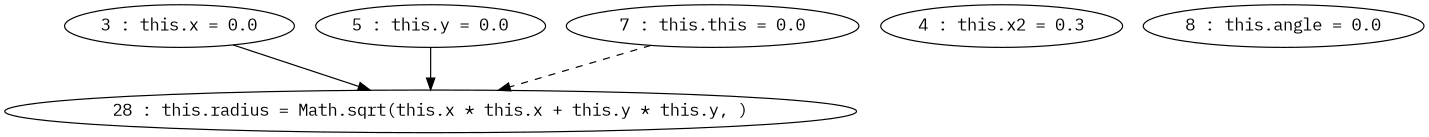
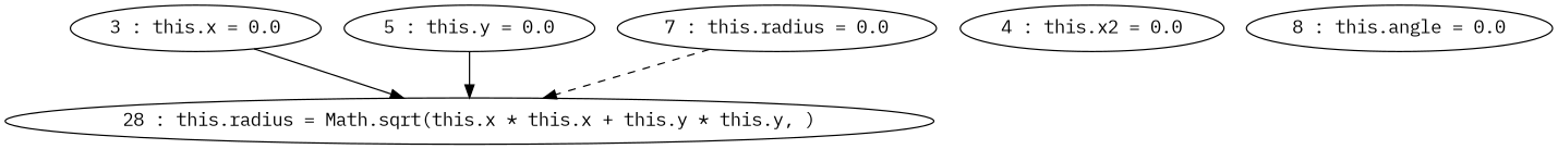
  digraph {
    fontname="IBM Plex Mono"
    node [fontname="IBM Plex Mono"]
    edge [fontname="IBM Plex Mono"]
    "3 : this.x = 0.0"
    "28 : this.radius = Math.sqrt(this.x * this.x + this.y * this.y, )"
-   "4 : this.x2 = 0.0" [label="4 : this.x2 = 0.3"]
+   "4 : this.x2 = 0.0"
    "5 : this.y = 0.0"
-   "7 : this.radius = 0.0" [label="7 : this.this = 0.0"]
+   "7 : this.radius = 0.0"
    "8 : this.angle = 0.0"
    "3 : this.x = 0.0" -> "28 : this.radius = Math.sqrt(this.x * this.x + this.y * this.y, )"
    "5 : this.y = 0.0" -> "28 : this.radius = Math.sqrt(this.x * this.x + this.y * this.y, )"
    "7 : this.radius = 0.0" -> "28 : this.radius = Math.sqrt(this.x * this.x + this.y * this.y, )" [style=dashed]
  }
